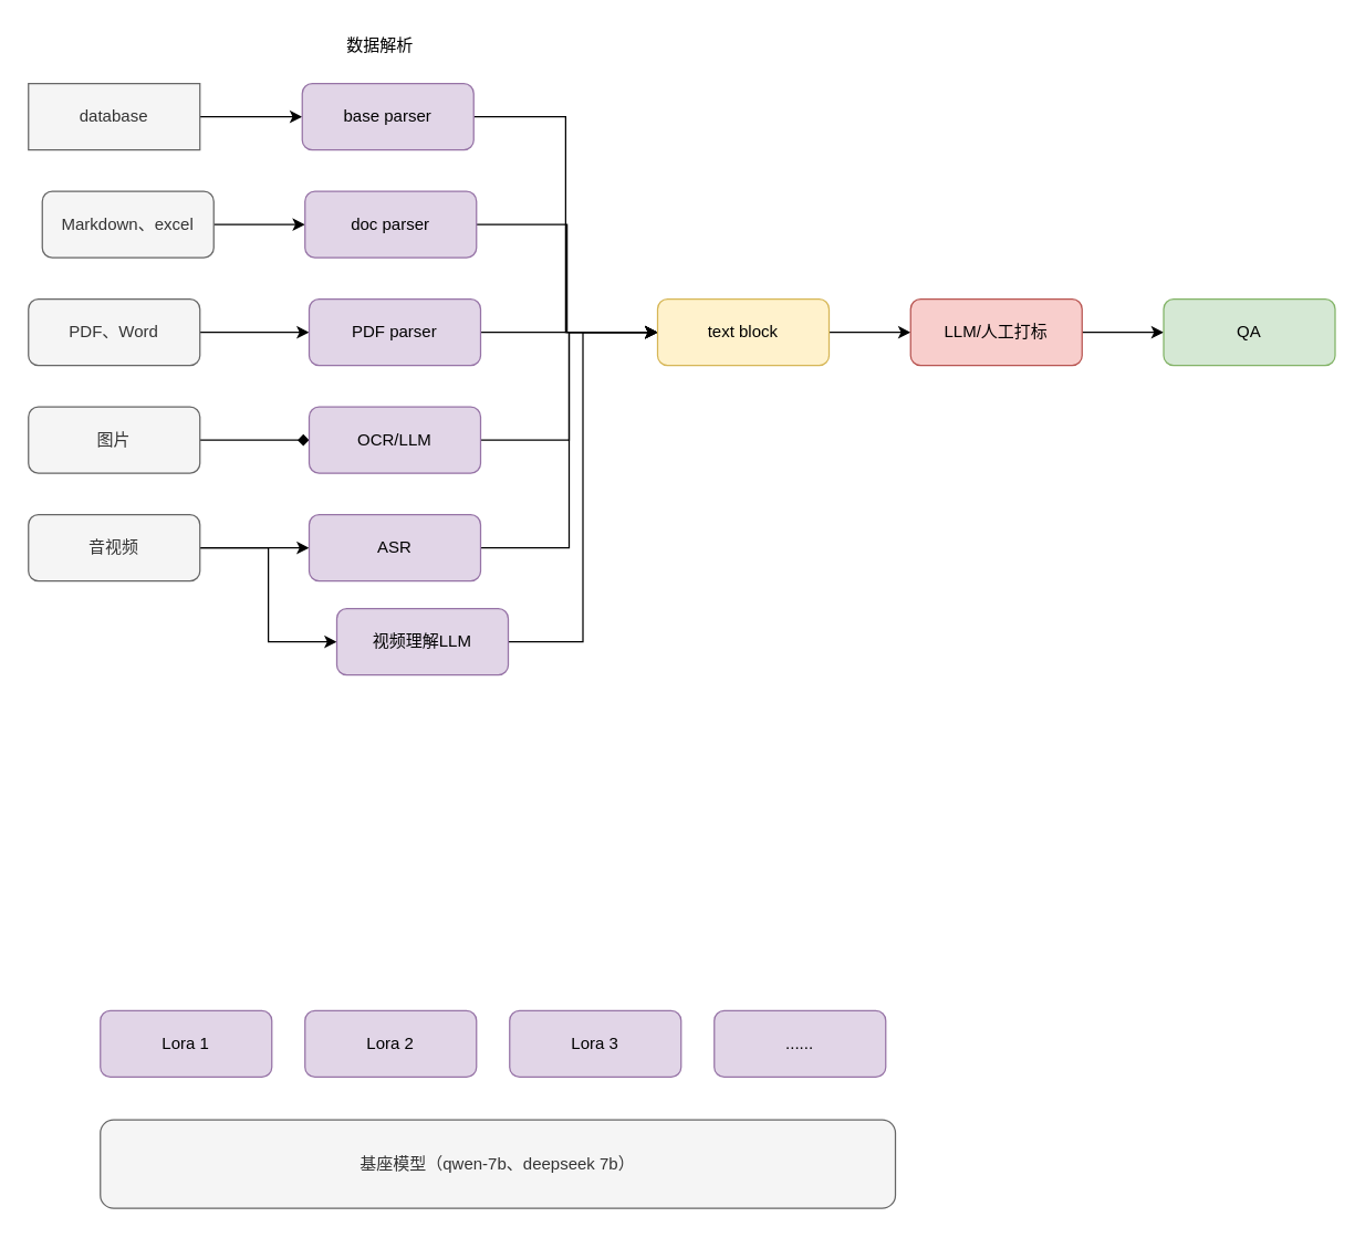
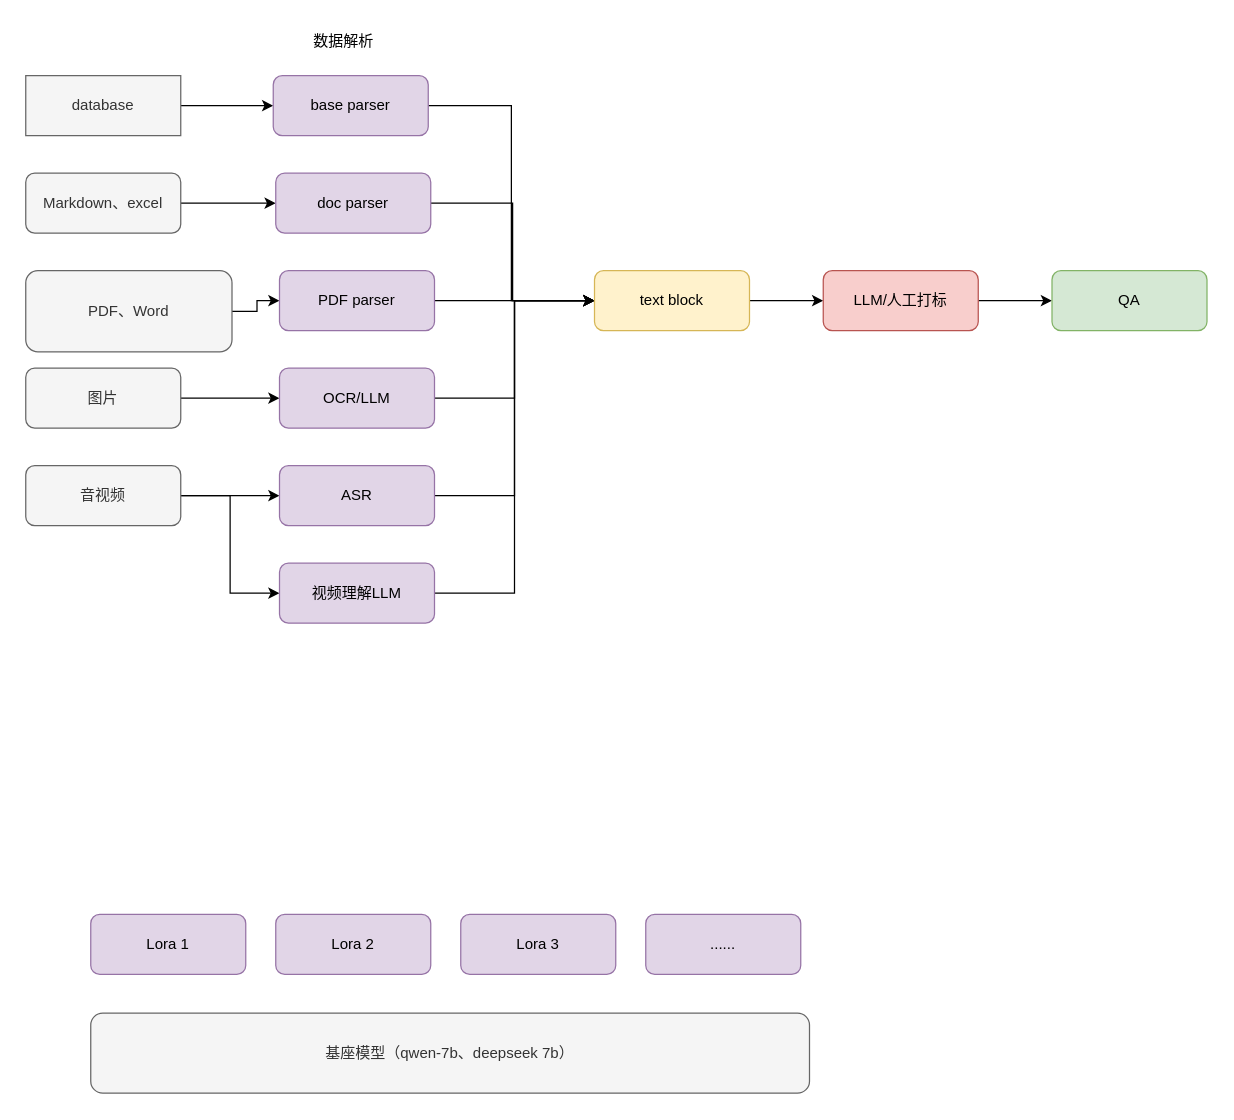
  <mxCell id="0" />
  <mxCell id="1" parent="0" />
  <mxCell id="2" style="edgeStyle=orthogonalEdgeStyle;rounded=0;orthogonalLoop=1;jettySize=auto;html=1;" edge="1" parent="1" source="3" target="16"><mxGeometry relative="1" as="geometry" /></mxCell>
- <mxCell id="3" value="PDF、Word" style="rounded=1;whiteSpace=wrap;html=1;fillColor=#f5f5f5;fontColor=#333333;strokeColor=#666666;" vertex="1" parent="1"><mxGeometry x="20" y="216" width="124" height="48" as="geometry" /></mxCell>
- <mxCell id="4" style="edgeStyle=orthogonalEdgeStyle;rounded=0;orthogonalLoop=1;jettySize=auto;html=1;entryX=0;entryY=0.5;entryDx=0;entryDy=0;endArrow=diamond;" edge="1" parent="1" source="5" target="14"><mxGeometry relative="1" as="geometry" /></mxCell>
+ <mxCell id="3" value="PDF、Word" style="rounded=1;whiteSpace=wrap;html=1;fillColor=#f5f5f5;fontColor=#333333;strokeColor=#666666;" vertex="1" parent="1"><mxGeometry x="20" y="216" width="165" height="65" as="geometry" /></mxCell>
+ <mxCell id="4" style="edgeStyle=orthogonalEdgeStyle;rounded=0;orthogonalLoop=1;jettySize=auto;html=1;entryX=0;entryY=0.5;entryDx=0;entryDy=0;" edge="1" parent="1" source="5" target="14"><mxGeometry relative="1" as="geometry" /></mxCell>
  <mxCell id="5" value="图片" style="rounded=1;whiteSpace=wrap;html=1;fillColor=#f5f5f5;fontColor=#333333;strokeColor=#666666;" vertex="1" parent="1"><mxGeometry x="20" y="294" width="124" height="48" as="geometry" /></mxCell>
  <mxCell id="6" style="edgeStyle=orthogonalEdgeStyle;rounded=0;orthogonalLoop=1;jettySize=auto;html=1;" edge="1" parent="1" source="7" target="22"><mxGeometry relative="1" as="geometry" /></mxCell>
- <mxCell id="7" value="Markdown、excel" style="rounded=1;whiteSpace=wrap;html=1;fillColor=#f5f5f5;fontColor=#333333;strokeColor=#666666;" vertex="1" parent="1"><mxGeometry x="30" y="138" width="124" height="48" as="geometry" /></mxCell>
+ <mxCell id="7" value="Markdown、excel" style="rounded=1;whiteSpace=wrap;html=1;fillColor=#f5f5f5;fontColor=#333333;strokeColor=#666666;" vertex="1" parent="1"><mxGeometry x="20" y="138" width="124" height="48" as="geometry" /></mxCell>
  <mxCell id="8" style="edgeStyle=orthogonalEdgeStyle;rounded=0;orthogonalLoop=1;jettySize=auto;html=1;entryX=0;entryY=0.5;entryDx=0;entryDy=0;" edge="1" parent="1" source="9" target="24"><mxGeometry relative="1" as="geometry" /></mxCell>
  <mxCell id="9" value="database" style="whiteSpace=wrap;html=1;fillColor=#f5f5f5;fontColor=#333333;strokeColor=#666666;rounded=0;" vertex="1" parent="1"><mxGeometry x="20" y="60" width="124" height="48" as="geometry" /></mxCell>
  <mxCell id="10" style="edgeStyle=orthogonalEdgeStyle;rounded=0;orthogonalLoop=1;jettySize=auto;html=1;entryX=0;entryY=0.5;entryDx=0;entryDy=0;" edge="1" parent="1" source="12" target="18"><mxGeometry relative="1" as="geometry" /></mxCell>
  <mxCell id="11" style="edgeStyle=orthogonalEdgeStyle;rounded=0;orthogonalLoop=1;jettySize=auto;html=1;entryX=0;entryY=0.5;entryDx=0;entryDy=0;" edge="1" parent="1" source="12" target="20"><mxGeometry relative="1" as="geometry" /></mxCell>
  <mxCell id="12" value="音视频" style="rounded=1;whiteSpace=wrap;html=1;fillColor=#f5f5f5;fontColor=#333333;strokeColor=#666666;" vertex="1" parent="1"><mxGeometry x="20" y="372" width="124" height="48" as="geometry" /></mxCell>
  <mxCell id="13" style="edgeStyle=orthogonalEdgeStyle;rounded=0;orthogonalLoop=1;jettySize=auto;html=1;entryX=0;entryY=0.5;entryDx=0;entryDy=0;" edge="1" parent="1" source="14" target="26"><mxGeometry relative="1" as="geometry" /></mxCell>
  <mxCell id="14" value="OCR/LLM" style="rounded=1;whiteSpace=wrap;html=1;fillColor=#e1d5e7;strokeColor=#9673a6;" vertex="1" parent="1"><mxGeometry x="223" y="294" width="124" height="48" as="geometry" /></mxCell>
  <mxCell id="15" style="edgeStyle=orthogonalEdgeStyle;rounded=0;orthogonalLoop=1;jettySize=auto;html=1;" edge="1" parent="1" source="16" target="26"><mxGeometry relative="1" as="geometry" /></mxCell>
  <mxCell id="16" value="PDF parser" style="rounded=1;whiteSpace=wrap;html=1;fillColor=#e1d5e7;strokeColor=#9673a6;" vertex="1" parent="1"><mxGeometry x="223" y="216" width="124" height="48" as="geometry" /></mxCell>
  <mxCell id="17" style="edgeStyle=orthogonalEdgeStyle;rounded=0;orthogonalLoop=1;jettySize=auto;html=1;entryX=0;entryY=0.5;entryDx=0;entryDy=0;" edge="1" parent="1" source="18" target="26"><mxGeometry relative="1" as="geometry" /></mxCell>
  <mxCell id="18" value="ASR" style="rounded=1;whiteSpace=wrap;html=1;fillColor=#e1d5e7;strokeColor=#9673a6;" vertex="1" parent="1"><mxGeometry x="223" y="372" width="124" height="48" as="geometry" /></mxCell>
  <mxCell id="19" style="edgeStyle=orthogonalEdgeStyle;rounded=0;orthogonalLoop=1;jettySize=auto;html=1;entryX=0;entryY=0.5;entryDx=0;entryDy=0;" edge="1" parent="1" source="20" target="26"><mxGeometry relative="1" as="geometry" /></mxCell>
- <mxCell id="20" value="视频理解LLM" style="rounded=1;whiteSpace=wrap;html=1;fillColor=#e1d5e7;strokeColor=#9673a6;" vertex="1" parent="1"><mxGeometry x="243" y="440" width="124" height="48" as="geometry" /></mxCell>
+ <mxCell id="20" value="视频理解LLM" style="rounded=1;whiteSpace=wrap;html=1;fillColor=#e1d5e7;strokeColor=#9673a6;" vertex="1" parent="1"><mxGeometry x="223" y="450" width="124" height="48" as="geometry" /></mxCell>
  <mxCell id="21" style="edgeStyle=orthogonalEdgeStyle;rounded=0;orthogonalLoop=1;jettySize=auto;html=1;entryX=0;entryY=0.5;entryDx=0;entryDy=0;" edge="1" parent="1" source="22" target="26"><mxGeometry relative="1" as="geometry" /></mxCell>
  <mxCell id="22" value="doc parser" style="rounded=1;whiteSpace=wrap;html=1;fillColor=#e1d5e7;strokeColor=#9673a6;" vertex="1" parent="1"><mxGeometry x="220" y="138" width="124" height="48" as="geometry" /></mxCell>
  <mxCell id="23" style="edgeStyle=orthogonalEdgeStyle;rounded=0;orthogonalLoop=1;jettySize=auto;html=1;entryX=0;entryY=0.5;entryDx=0;entryDy=0;" edge="1" parent="1" source="24" target="26"><mxGeometry relative="1" as="geometry" /></mxCell>
  <mxCell id="24" value="base parser" style="rounded=1;whiteSpace=wrap;html=1;fillColor=#e1d5e7;strokeColor=#9673a6;" vertex="1" parent="1"><mxGeometry x="218" y="60" width="124" height="48" as="geometry" /></mxCell>
  <mxCell id="25" style="edgeStyle=orthogonalEdgeStyle;rounded=0;orthogonalLoop=1;jettySize=auto;html=1;entryX=0;entryY=0.5;entryDx=0;entryDy=0;" edge="1" parent="1" source="26" target="28"><mxGeometry relative="1" as="geometry" /></mxCell>
  <mxCell id="26" value="text block" style="rounded=1;whiteSpace=wrap;html=1;fillColor=#fff2cc;strokeColor=#d6b656;" vertex="1" parent="1"><mxGeometry x="475" y="216" width="124" height="48" as="geometry" /></mxCell>
  <mxCell id="27" style="edgeStyle=orthogonalEdgeStyle;rounded=0;orthogonalLoop=1;jettySize=auto;html=1;entryX=0;entryY=0.5;entryDx=0;entryDy=0;" edge="1" parent="1" source="28" target="29"><mxGeometry relative="1" as="geometry" /></mxCell>
  <mxCell id="28" value="LLM/人工打标" style="rounded=1;whiteSpace=wrap;html=1;fillColor=#f8cecc;strokeColor=#b85450;" vertex="1" parent="1"><mxGeometry x="658" y="216" width="124" height="48" as="geometry" /></mxCell>
  <mxCell id="29" value="QA" style="rounded=1;whiteSpace=wrap;html=1;fillColor=#d5e8d4;strokeColor=#82b366;" vertex="1" parent="1"><mxGeometry x="841" y="216" width="124" height="48" as="geometry" /></mxCell>
  <mxCell id="30" value="数据解析" style="text;html=1;align=center;verticalAlign=middle;resizable=0;points=[];autosize=1;strokeColor=none;fillColor=none;" vertex="1" parent="1"><mxGeometry x="241" y="20" width="66" height="26" as="geometry" /></mxCell>
  <mxCell id="31" value="基座模型（qwen-7b、deepseek 7b）" style="rounded=1;whiteSpace=wrap;html=1;fillColor=#f5f5f5;fontColor=#333333;strokeColor=#666666;" vertex="1" parent="1"><mxGeometry x="72" y="810" width="575" height="64" as="geometry" /></mxCell>
  <mxCell id="32" value="Lora 1" style="rounded=1;whiteSpace=wrap;html=1;fillColor=#e1d5e7;strokeColor=#9673a6;" vertex="1" parent="1"><mxGeometry x="72" y="731" width="124" height="48" as="geometry" /></mxCell>
  <mxCell id="33" value="Lora 2" style="rounded=1;whiteSpace=wrap;html=1;fillColor=#e1d5e7;strokeColor=#9673a6;" vertex="1" parent="1"><mxGeometry x="220" y="731" width="124" height="48" as="geometry" /></mxCell>
  <mxCell id="34" value="Lora 3" style="rounded=1;whiteSpace=wrap;html=1;fillColor=#e1d5e7;strokeColor=#9673a6;" vertex="1" parent="1"><mxGeometry x="368" y="731" width="124" height="48" as="geometry" /></mxCell>
  <mxCell id="35" value="......" style="rounded=1;whiteSpace=wrap;html=1;fillColor=#e1d5e7;strokeColor=#9673a6;" vertex="1" parent="1"><mxGeometry x="516" y="731" width="124" height="48" as="geometry" /></mxCell>
